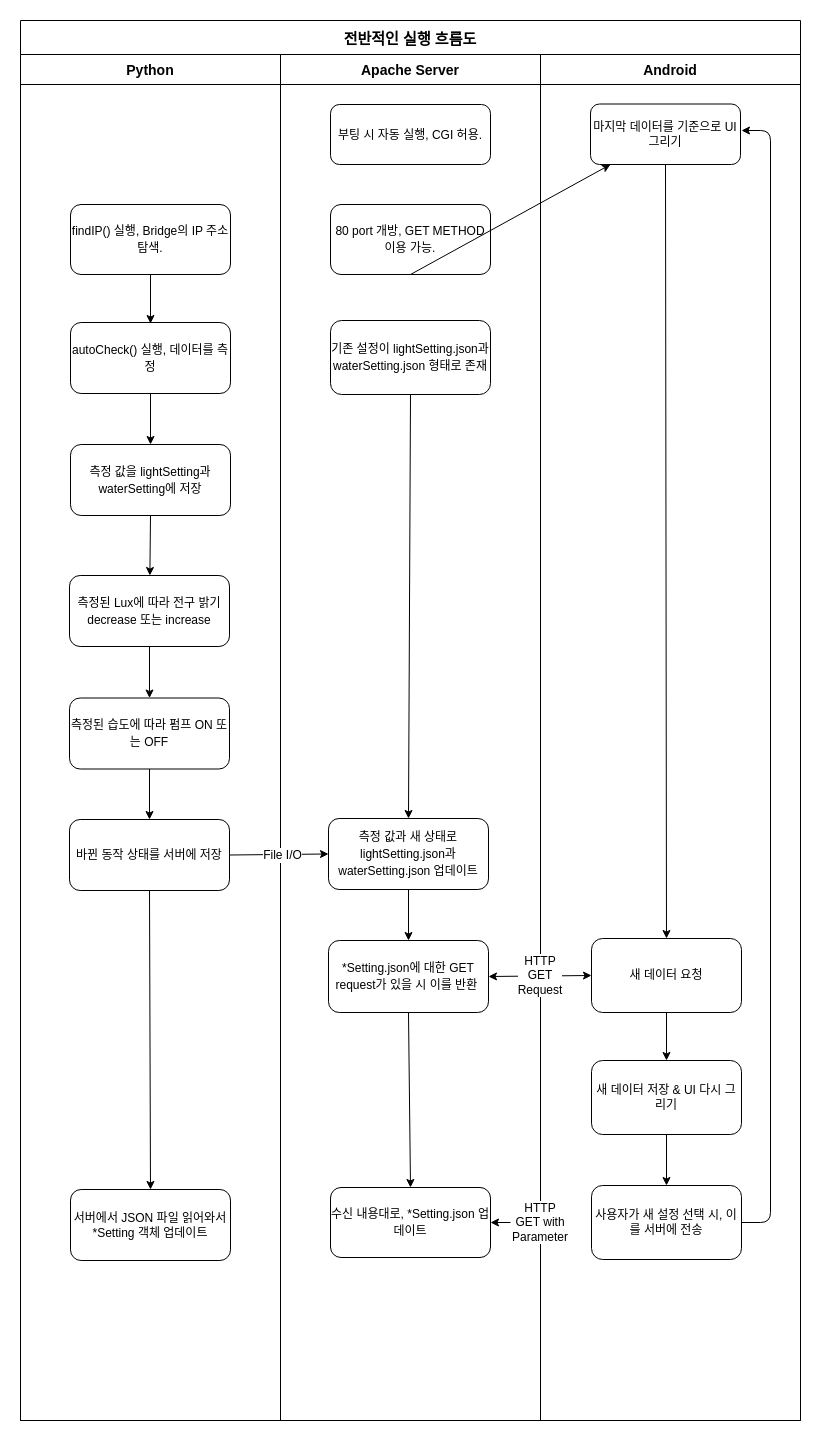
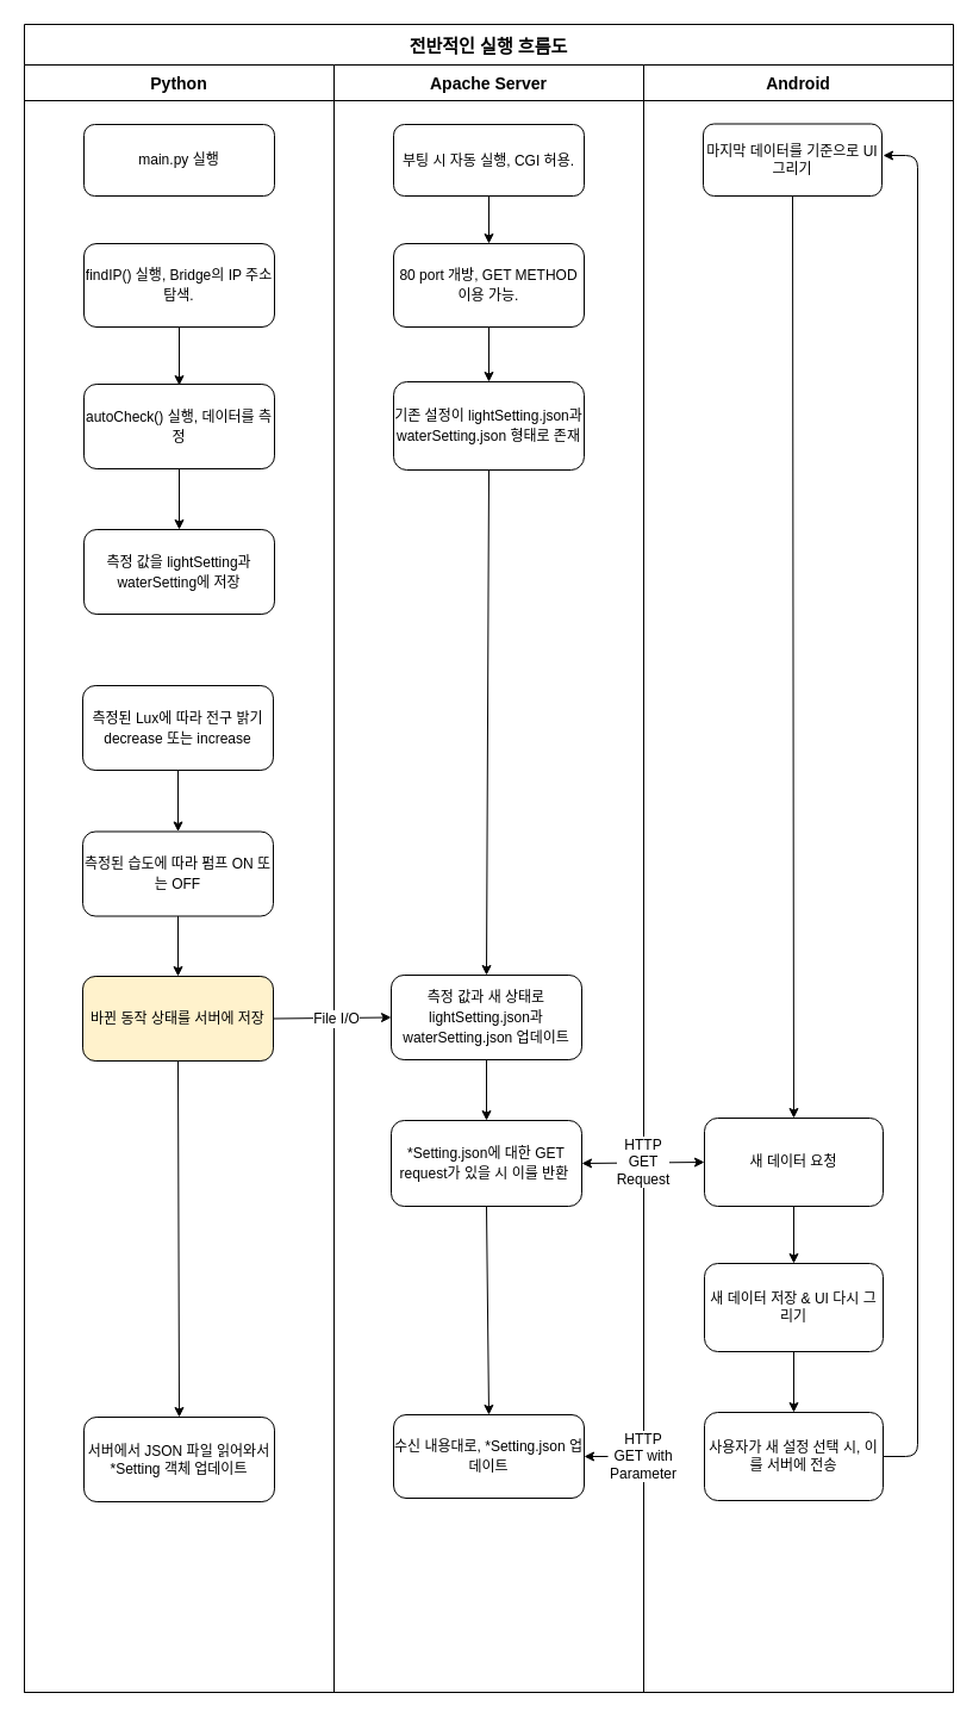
  <mxCell id="0" />
  <mxCell id="1" parent="0" />
  <mxCell id="2" value="전반적인 실행 흐름도" style="swimlane;fontSize=15;startSize=34;" parent="1" vertex="1"><mxGeometry width="780" height="1400" as="geometry" x="20" y="20" /></mxCell>
  <mxCell id="3" value="Apache Server" style="swimlane;fontSize=14;startSize=30;spacing=2;" parent="2" vertex="1"><mxGeometry x="260" y="34" width="260" height="1366" as="geometry" /></mxCell>
  <mxCell id="4" value="&lt;p style=&quot;line-height: 150%&quot;&gt;부팅 시 자동 실행, CGI 허용.&lt;/p&gt;" style="rounded=1;whiteSpace=wrap;html=1;fontSize=12;spacing=2;" parent="3" vertex="1"><mxGeometry x="50" y="50" width="160" height="60" as="geometry" /></mxCell>
  <mxCell id="5" value="&lt;p style=&quot;line-height: 140%&quot;&gt;측정 값과 새 상태로 lightSetting.json과 waterSetting.json 업데이트&lt;/p&gt;" style="rounded=1;whiteSpace=wrap;html=1;" parent="3" vertex="1"><mxGeometry x="48" y="764" width="160" height="71" as="geometry" /></mxCell>
  <mxCell id="6" value="&lt;p style=&quot;line-height: 140%&quot;&gt;80 port 개방, GET METHOD 이용 가능.&lt;br&gt;&lt;/p&gt;" style="rounded=1;whiteSpace=wrap;html=1;fontSize=12;" parent="3" vertex="1"><mxGeometry x="50" y="150" width="160" height="70" as="geometry" /></mxCell>
+ <mxCell id="7" value="" style="endArrow=classic;html=1;fontSize=13;entryX=0.5;entryY=0;entryDx=0;entryDy=0;exitX=0.5;exitY=1;exitDx=0;exitDy=0;" parent="3" source="4" target="6" edge="1"><mxGeometry width="50" height="50" relative="1" as="geometry"><mxPoint x="40" y="206" as="sourcePoint" /><mxPoint x="90" y="156" as="targetPoint" /></mxGeometry></mxCell>
  <mxCell id="8" value="&lt;p style=&quot;line-height: 140%&quot;&gt;기존 설정이 lightSetting.json과 waterSetting.json 형태로 존재&lt;br&gt;&lt;/p&gt;" style="rounded=1;whiteSpace=wrap;html=1;fontSize=12;" parent="3" vertex="1"><mxGeometry x="50" y="266" width="160" height="74" as="geometry" /></mxCell>
- <mxCell id="9" value="" style="endArrow=classic;html=1;fontSize=13;exitX=0.5;exitY=1;exitDx=0;exitDy=0;" parent="3" source="6" target="32" edge="1"><mxGeometry width="50" height="50" relative="1" as="geometry"><mxPoint x="30" y="296" as="sourcePoint" /><mxPoint x="80" y="246" as="targetPoint" /></mxGeometry></mxCell>
+ <mxCell id="9" value="" style="endArrow=classic;html=1;fontSize=13;entryX=0.5;entryY=0;entryDx=0;entryDy=0;exitX=0.5;exitY=1;exitDx=0;exitDy=0;" parent="3" source="6" target="8" edge="1"><mxGeometry width="50" height="50" relative="1" as="geometry"><mxPoint x="30" y="296" as="sourcePoint" /><mxPoint x="80" y="246" as="targetPoint" /></mxGeometry></mxCell>
  <mxCell id="10" value="&lt;p style=&quot;line-height: 140%&quot;&gt;*Setting.json에 대한 GET request가 있을 시 이를 반환&amp;nbsp;&lt;/p&gt;" style="rounded=1;whiteSpace=wrap;html=1;fontSize=12;" parent="3" vertex="1"><mxGeometry x="48" y="886" width="160" height="72" as="geometry" /></mxCell>
  <mxCell id="11" value="" style="endArrow=classic;html=1;entryX=0.5;entryY=0;entryDx=0;entryDy=0;exitX=0.5;exitY=1;exitDx=0;exitDy=0;" edge="1" parent="3" source="8" target="5"><mxGeometry width="50" height="50" relative="1" as="geometry"><mxPoint x="140" y="666" as="sourcePoint" /><mxPoint x="190" y="616" as="targetPoint" /></mxGeometry></mxCell>
  <mxCell id="12" value="" style="endArrow=classic;html=1;entryX=0.5;entryY=0;entryDx=0;entryDy=0;exitX=0.5;exitY=1;exitDx=0;exitDy=0;" edge="1" parent="3" source="5" target="10"><mxGeometry width="50" height="50" relative="1" as="geometry"><mxPoint x="80" y="856" as="sourcePoint" /><mxPoint x="130" y="806" as="targetPoint" /></mxGeometry></mxCell>
  <mxCell id="13" value="&lt;p style=&quot;line-height: 140%&quot;&gt;수신 내용대로, *Setting.json 업데이트&lt;/p&gt;" style="rounded=1;whiteSpace=wrap;html=1;fontSize=12;" vertex="1" parent="3"><mxGeometry x="50" y="1133" width="160" height="70" as="geometry" /></mxCell>
  <mxCell id="14" value="" style="endArrow=classic;html=1;entryX=0.5;entryY=0;entryDx=0;entryDy=0;exitX=0.5;exitY=1;exitDx=0;exitDy=0;" edge="1" parent="3" source="10" target="13"><mxGeometry width="50" height="50" relative="1" as="geometry"><mxPoint x="100" y="1156" as="sourcePoint" /><mxPoint x="150" y="1106" as="targetPoint" /></mxGeometry></mxCell>
  <mxCell id="15" value="" style="endArrow=classic;startArrow=classic;html=1;entryX=0;entryY=0.5;entryDx=0;entryDy=0;exitX=1;exitY=0.5;exitDx=0;exitDy=0;" edge="1" parent="2" source="10" target="34"><mxGeometry width="50" height="50" relative="1" as="geometry"><mxPoint x="470" y="490" as="sourcePoint" /><mxPoint x="520" y="440" as="targetPoint" /></mxGeometry></mxCell>
  <mxCell id="16" value="Python" style="swimlane;startSize=30;fontSize=14;" parent="2" vertex="1"><mxGeometry y="34" width="260" height="1366" as="geometry" /></mxCell>
+ <mxCell id="17" value="main.py 실행" style="rounded=1;whiteSpace=wrap;html=1;" parent="16" vertex="1"><mxGeometry x="50" y="50" width="160" height="60" as="geometry" /></mxCell>
  <mxCell id="18" value="&lt;p style=&quot;line-height: 140%&quot;&gt;findIP() 실행, Bridge의 IP 주소 탐색.&lt;br&gt;&lt;/p&gt;" style="rounded=1;whiteSpace=wrap;html=1;fontSize=12;" parent="16" vertex="1"><mxGeometry x="50" y="150" width="160" height="70" as="geometry" /></mxCell>
  <mxCell id="19" value="" style="endArrow=classic;html=1;exitX=0.5;exitY=1;exitDx=0;exitDy=0;entryX=0.5;entryY=0;entryDx=0;entryDy=0;" parent="16" source="18" edge="1"><mxGeometry width="50" height="50" relative="1" as="geometry"><mxPoint x="180" y="209" as="sourcePoint" /><mxPoint x="130" y="269.0" as="targetPoint" /></mxGeometry></mxCell>
  <mxCell id="20" value="&lt;p style=&quot;line-height: 140%&quot;&gt;autoCheck() 실행, 데이터를 측정&lt;/p&gt;" style="rounded=1;whiteSpace=wrap;html=1;" parent="16" vertex="1"><mxGeometry x="50" y="268" width="160" height="71" as="geometry" /></mxCell>
  <mxCell id="21" value="&lt;p style=&quot;line-height: 140%&quot;&gt;측정 값을 lightSetting과 waterSetting에 저장&lt;/p&gt;" style="rounded=1;whiteSpace=wrap;html=1;" parent="16" vertex="1"><mxGeometry x="50" y="390" width="160" height="71" as="geometry" /></mxCell>
  <mxCell id="22" value="&lt;p style=&quot;line-height: 140%&quot;&gt;측정된 Lux에 따라 전구 밝기 decrease 또는 increase&lt;/p&gt;" style="rounded=1;whiteSpace=wrap;html=1;" parent="16" vertex="1"><mxGeometry x="49" y="521" width="160" height="71" as="geometry" /></mxCell>
- <mxCell id="23" value="" style="endArrow=classic;html=1;exitX=0.5;exitY=1;exitDx=0;exitDy=0;" parent="16" source="21" target="22" edge="1"><mxGeometry width="50" height="50" relative="1" as="geometry"><mxPoint x="290" y="809" as="sourcePoint" /><mxPoint x="340" y="759" as="targetPoint" /></mxGeometry></mxCell>
  <mxCell id="24" value="&lt;p style=&quot;line-height: 140%&quot;&gt;측정된 습도에 따라 펌프 ON 또는 OFF&lt;/p&gt;" style="rounded=1;whiteSpace=wrap;html=1;" parent="16" vertex="1"><mxGeometry x="49" y="643.5" width="160" height="71" as="geometry" /></mxCell>
  <mxCell id="25" value="" style="endArrow=classic;html=1;exitX=0.5;exitY=1;exitDx=0;exitDy=0;entryX=0.5;entryY=0;entryDx=0;entryDy=0;" parent="16" source="22" target="24" edge="1"><mxGeometry width="50" height="50" relative="1" as="geometry"><mxPoint x="210" y="909" as="sourcePoint" /><mxPoint x="260" y="859" as="targetPoint" /></mxGeometry></mxCell>
  <mxCell id="26" value="" style="endArrow=classic;html=1;exitX=0.5;exitY=1;exitDx=0;exitDy=0;entryX=0.5;entryY=0;entryDx=0;entryDy=0;" parent="16" source="20" target="21" edge="1"><mxGeometry width="50" height="50" relative="1" as="geometry"><mxPoint x="250" y="549" as="sourcePoint" /><mxPoint x="300" y="499" as="targetPoint" /></mxGeometry></mxCell>
- <mxCell id="27" value="바뀐 동작 상태를 서버에 저장" style="rounded=1;whiteSpace=wrap;html=1;" parent="16" vertex="1"><mxGeometry x="49" y="765" width="160" height="71" as="geometry" /></mxCell>
+ <mxCell id="27" value="바뀐 동작 상태를 서버에 저장" style="rounded=1;whiteSpace=wrap;html=1;fillColor=#fff2cc;" parent="16" vertex="1"><mxGeometry x="49" y="765" width="160" height="71" as="geometry" /></mxCell>
  <mxCell id="28" value="" style="endArrow=classic;html=1;exitX=0.5;exitY=1;exitDx=0;exitDy=0;entryX=0.5;entryY=0;entryDx=0;entryDy=0;" parent="16" source="24" target="27" edge="1"><mxGeometry width="50" height="50" relative="1" as="geometry"><mxPoint x="260" y="899" as="sourcePoint" /><mxPoint x="310" y="849" as="targetPoint" /></mxGeometry></mxCell>
  <mxCell id="29" value="서버에서 JSON 파일 읽어와서 *Setting 객체 업데이트" style="rounded=1;whiteSpace=wrap;html=1;" vertex="1" parent="16"><mxGeometry x="50" y="1135" width="160" height="71" as="geometry" /></mxCell>
  <mxCell id="30" value="" style="endArrow=classic;html=1;exitX=0.5;exitY=1;exitDx=0;exitDy=0;entryX=0.5;entryY=0;entryDx=0;entryDy=0;" edge="1" parent="16" source="27" target="29"><mxGeometry width="50" height="50" relative="1" as="geometry"><mxPoint x="320" y="976" as="sourcePoint" /><mxPoint x="370" y="926" as="targetPoint" /></mxGeometry></mxCell>
  <mxCell id="31" value="Android" style="swimlane;startSize=30;fontSize=14;" parent="2" vertex="1"><mxGeometry x="520" y="34" width="260" height="1366" as="geometry" /></mxCell>
  <mxCell id="32" value="마지막 데이터를 기준으로 UI 그리기" style="rounded=1;whiteSpace=wrap;html=1;fontSize=12;" parent="31" vertex="1"><mxGeometry x="50" y="49.5" width="150" height="60.5" as="geometry" /></mxCell>
  <mxCell id="33" value="새 데이터 저장 &amp;amp; UI 다시 그리기" style="rounded=1;whiteSpace=wrap;html=1;fontSize=12;" parent="31" vertex="1"><mxGeometry x="51" y="1006" width="150" height="74" as="geometry" /></mxCell>
  <mxCell id="34" value="새 데이터 요청" style="rounded=1;whiteSpace=wrap;html=1;fontSize=12;" vertex="1" parent="31"><mxGeometry x="51" y="884" width="150" height="74" as="geometry" /></mxCell>
  <mxCell id="35" value="" style="endArrow=classic;html=1;entryX=0.5;entryY=0;entryDx=0;entryDy=0;exitX=0.5;exitY=1;exitDx=0;exitDy=0;" edge="1" parent="31" source="32" target="34"><mxGeometry width="50" height="50" relative="1" as="geometry"><mxPoint x="-80" y="346" as="sourcePoint" /><mxPoint x="-30" y="296" as="targetPoint" /></mxGeometry></mxCell>
  <mxCell id="36" value="" style="endArrow=classic;html=1;entryX=0.5;entryY=0;entryDx=0;entryDy=0;exitX=0.5;exitY=1;exitDx=0;exitDy=0;" edge="1" parent="31" source="34" target="33"><mxGeometry width="50" height="50" relative="1" as="geometry"><mxPoint x="-10" y="1136" as="sourcePoint" /><mxPoint x="40" y="1086" as="targetPoint" /></mxGeometry></mxCell>
  <mxCell id="37" value="사용자가 새 설정 선택 시, 이를 서버에 전송" style="rounded=1;whiteSpace=wrap;html=1;fontSize=12;" vertex="1" parent="31"><mxGeometry x="51" y="1131" width="150" height="74" as="geometry" /></mxCell>
  <mxCell id="38" value="" style="endArrow=classic;html=1;entryX=0.5;entryY=0;entryDx=0;entryDy=0;exitX=0.5;exitY=1;exitDx=0;exitDy=0;" edge="1" parent="31" source="33" target="37"><mxGeometry width="50" height="50" relative="1" as="geometry"><mxPoint x="40" y="1186" as="sourcePoint" /><mxPoint x="90" y="1136" as="targetPoint" /></mxGeometry></mxCell>
  <mxCell id="39" value="" style="endArrow=classic;html=1;exitX=1;exitY=0.5;exitDx=0;exitDy=0;entryX=0;entryY=0.5;entryDx=0;entryDy=0;" parent="2" source="27" target="5" edge="1"><mxGeometry width="50" height="50" relative="1" as="geometry"><mxPoint x="320" y="900" as="sourcePoint" /><mxPoint x="370" y="850" as="targetPoint" /></mxGeometry></mxCell>
  <mxCell id="40" value="File I/O" style="edgeLabel;html=1;align=center;verticalAlign=middle;resizable=0;points=[];fontSize=12;" parent="39" vertex="1" connectable="0"><mxGeometry x="0.4" y="-1" relative="1" as="geometry"><mxPoint x="-17" as="offset" /></mxGeometry></mxCell>
  <mxCell id="41" value="HTTP GET with Parameter" style="text;html=1;strokeColor=none;fillColor=none;align=center;verticalAlign=middle;whiteSpace=wrap;rounded=0;labelBackgroundColor=#FFFFFF;" vertex="1" parent="2"><mxGeometry x="490" y="1192" width="60" height="20" as="geometry" /></mxCell>
  <mxCell id="42" value="" style="endArrow=none;startArrow=classic;html=1;entryX=0;entryY=0.5;entryDx=0;entryDy=0;exitX=1;exitY=0.5;exitDx=0;exitDy=0;" edge="1" parent="2" source="13" target="41"><mxGeometry width="50" height="50" relative="1" as="geometry"><mxPoint x="470" y="1202" as="sourcePoint" /><mxPoint x="571" y="1202" as="targetPoint" /></mxGeometry></mxCell>
  <mxCell id="43" value="HTTP GET Request" style="text;html=1;align=center;verticalAlign=middle;whiteSpace=wrap;rounded=0;fillColor=#FFFFFF;labelBackgroundColor=#FFFFFF;" vertex="1" parent="1"><mxGeometry x="520" y="963" width="40" height="24" as="geometry" /></mxCell>
  <mxCell id="44" value="" style="endArrow=classic;html=1;exitX=1;exitY=0.5;exitDx=0;exitDy=0;" edge="1" parent="1" source="37"><mxGeometry width="50" height="50" relative="1" as="geometry"><mxPoint x="590" y="1090" as="sourcePoint" /><mxPoint x="741" y="130" as="targetPoint" /><Array as="points"><mxPoint x="770" y="1222" /><mxPoint x="770" y="130" /></Array></mxGeometry></mxCell>
